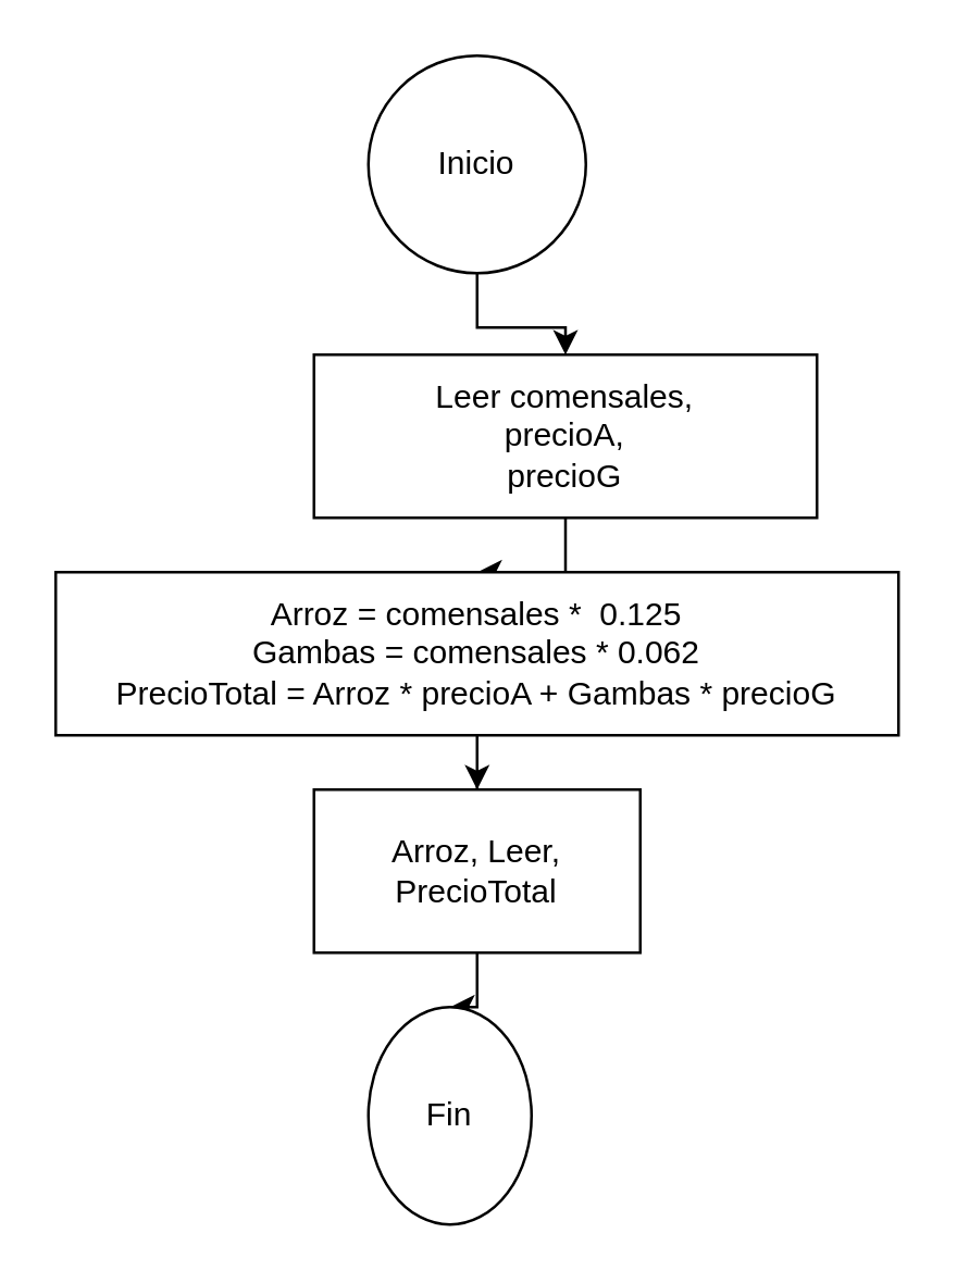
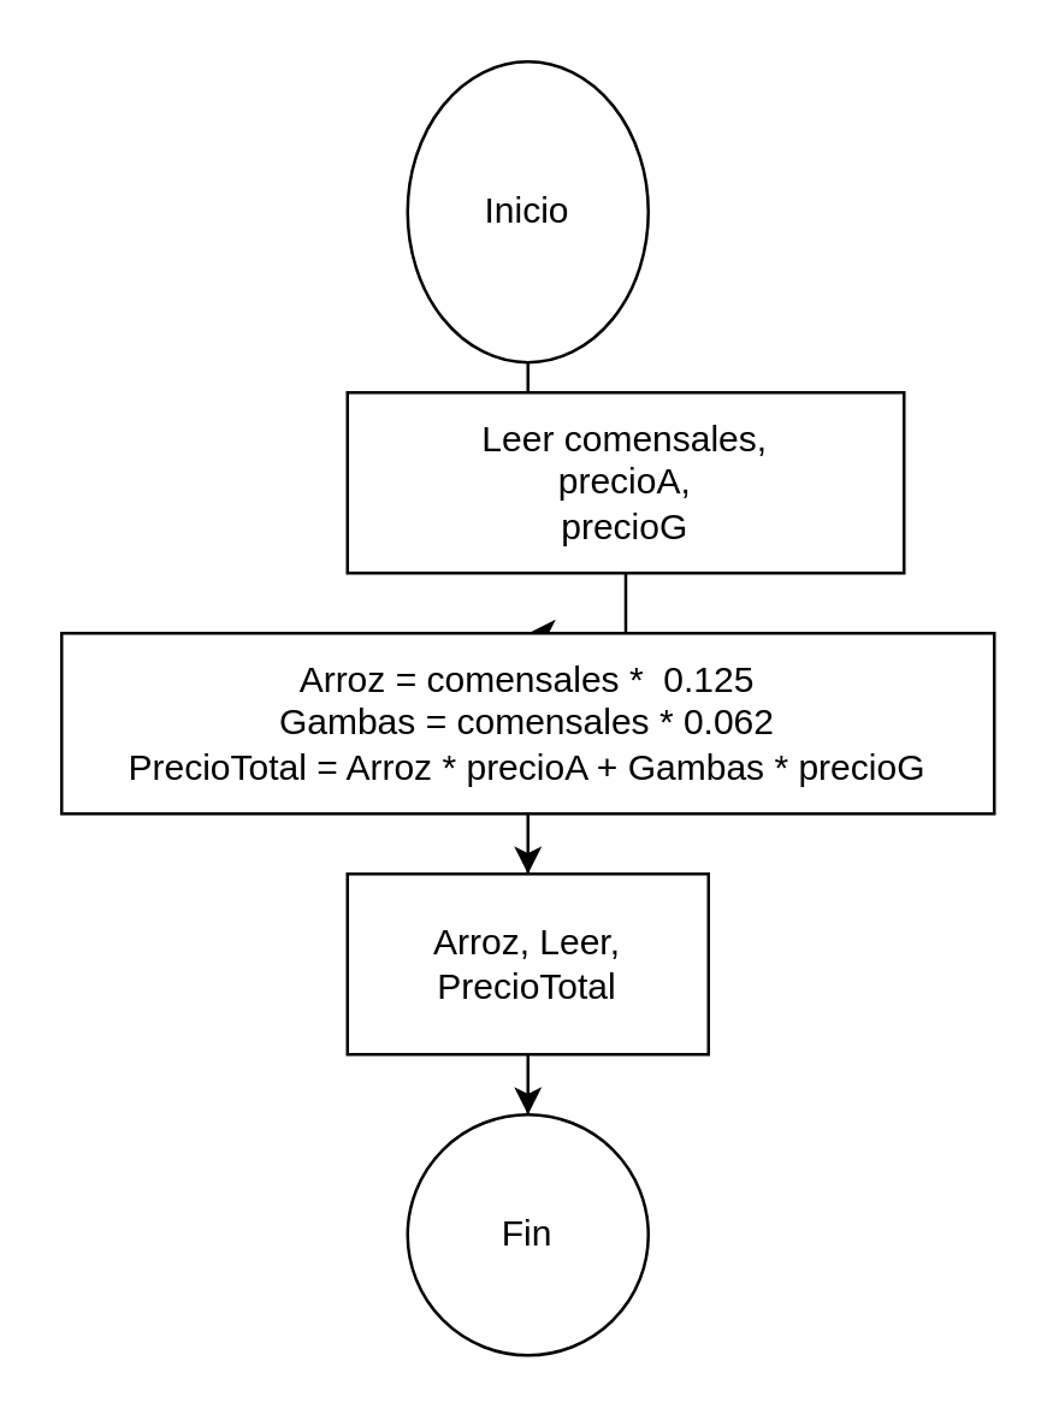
  <mxCell id="0" />
  <mxCell id="1" parent="0" />
  <mxCell id="2" value="" style="edgeStyle=orthogonalEdgeStyle;rounded=0;orthogonalLoop=1;jettySize=auto;html=1;" edge="1" parent="1" source="3" target="5"><mxGeometry relative="1" as="geometry" /></mxCell>
- <mxCell id="3" value="Inicio" style="ellipse;whiteSpace=wrap;html=1;aspect=fixed;" vertex="1" parent="1"><mxGeometry x="135" y="20" width="80" height="80" as="geometry" /></mxCell>
+ <mxCell id="3" value="Inicio" style="ellipse;whiteSpace=wrap;html=1;aspect=fixed;" vertex="1" parent="1"><mxGeometry x="135" y="20" width="80" height="100" as="geometry" /></mxCell>
  <mxCell id="4" value="" style="edgeStyle=orthogonalEdgeStyle;rounded=0;orthogonalLoop=1;jettySize=auto;html=1;" edge="1" parent="1" source="5" target="7"><mxGeometry relative="1" as="geometry" /></mxCell>
  <mxCell id="5" value="Leer comensales,&lt;br&gt;precioA,&lt;br&gt;precioG" style="rounded=0;whiteSpace=wrap;html=1;" vertex="1" parent="1"><mxGeometry x="115" y="130" width="185" height="60" as="geometry" /></mxCell>
  <mxCell id="6" value="" style="edgeStyle=orthogonalEdgeStyle;rounded=0;orthogonalLoop=1;jettySize=auto;html=1;" edge="1" parent="1" source="7" target="9"><mxGeometry relative="1" as="geometry" /></mxCell>
  <mxCell id="7" value="Arroz = comensales *&amp;nbsp; 0.125&lt;br&gt;Gambas = comensales * 0.062&lt;br&gt;PrecioTotal = Arroz * precioA + Gambas * precioG" style="rounded=0;whiteSpace=wrap;html=1;" vertex="1" parent="1"><mxGeometry x="20" y="210" width="310" height="60" as="geometry" /></mxCell>
  <mxCell id="8" value="" style="edgeStyle=orthogonalEdgeStyle;rounded=0;orthogonalLoop=1;jettySize=auto;html=1;" edge="1" parent="1" source="9" target="10"><mxGeometry relative="1" as="geometry" /></mxCell>
  <mxCell id="9" value="Arroz, Leer, PrecioTotal" style="rounded=0;whiteSpace=wrap;html=1;" vertex="1" parent="1"><mxGeometry x="115" y="290" width="120" height="60" as="geometry" /></mxCell>
- <mxCell id="10" value="Fin" style="ellipse;whiteSpace=wrap;html=1;aspect=fixed;" vertex="1" parent="1"><mxGeometry x="135" y="370" width="60" height="80" as="geometry" /></mxCell>
+ <mxCell id="10" value="Fin" style="ellipse;whiteSpace=wrap;html=1;aspect=fixed;" vertex="1" parent="1"><mxGeometry x="135" y="370" width="80" height="80" as="geometry" /></mxCell>
